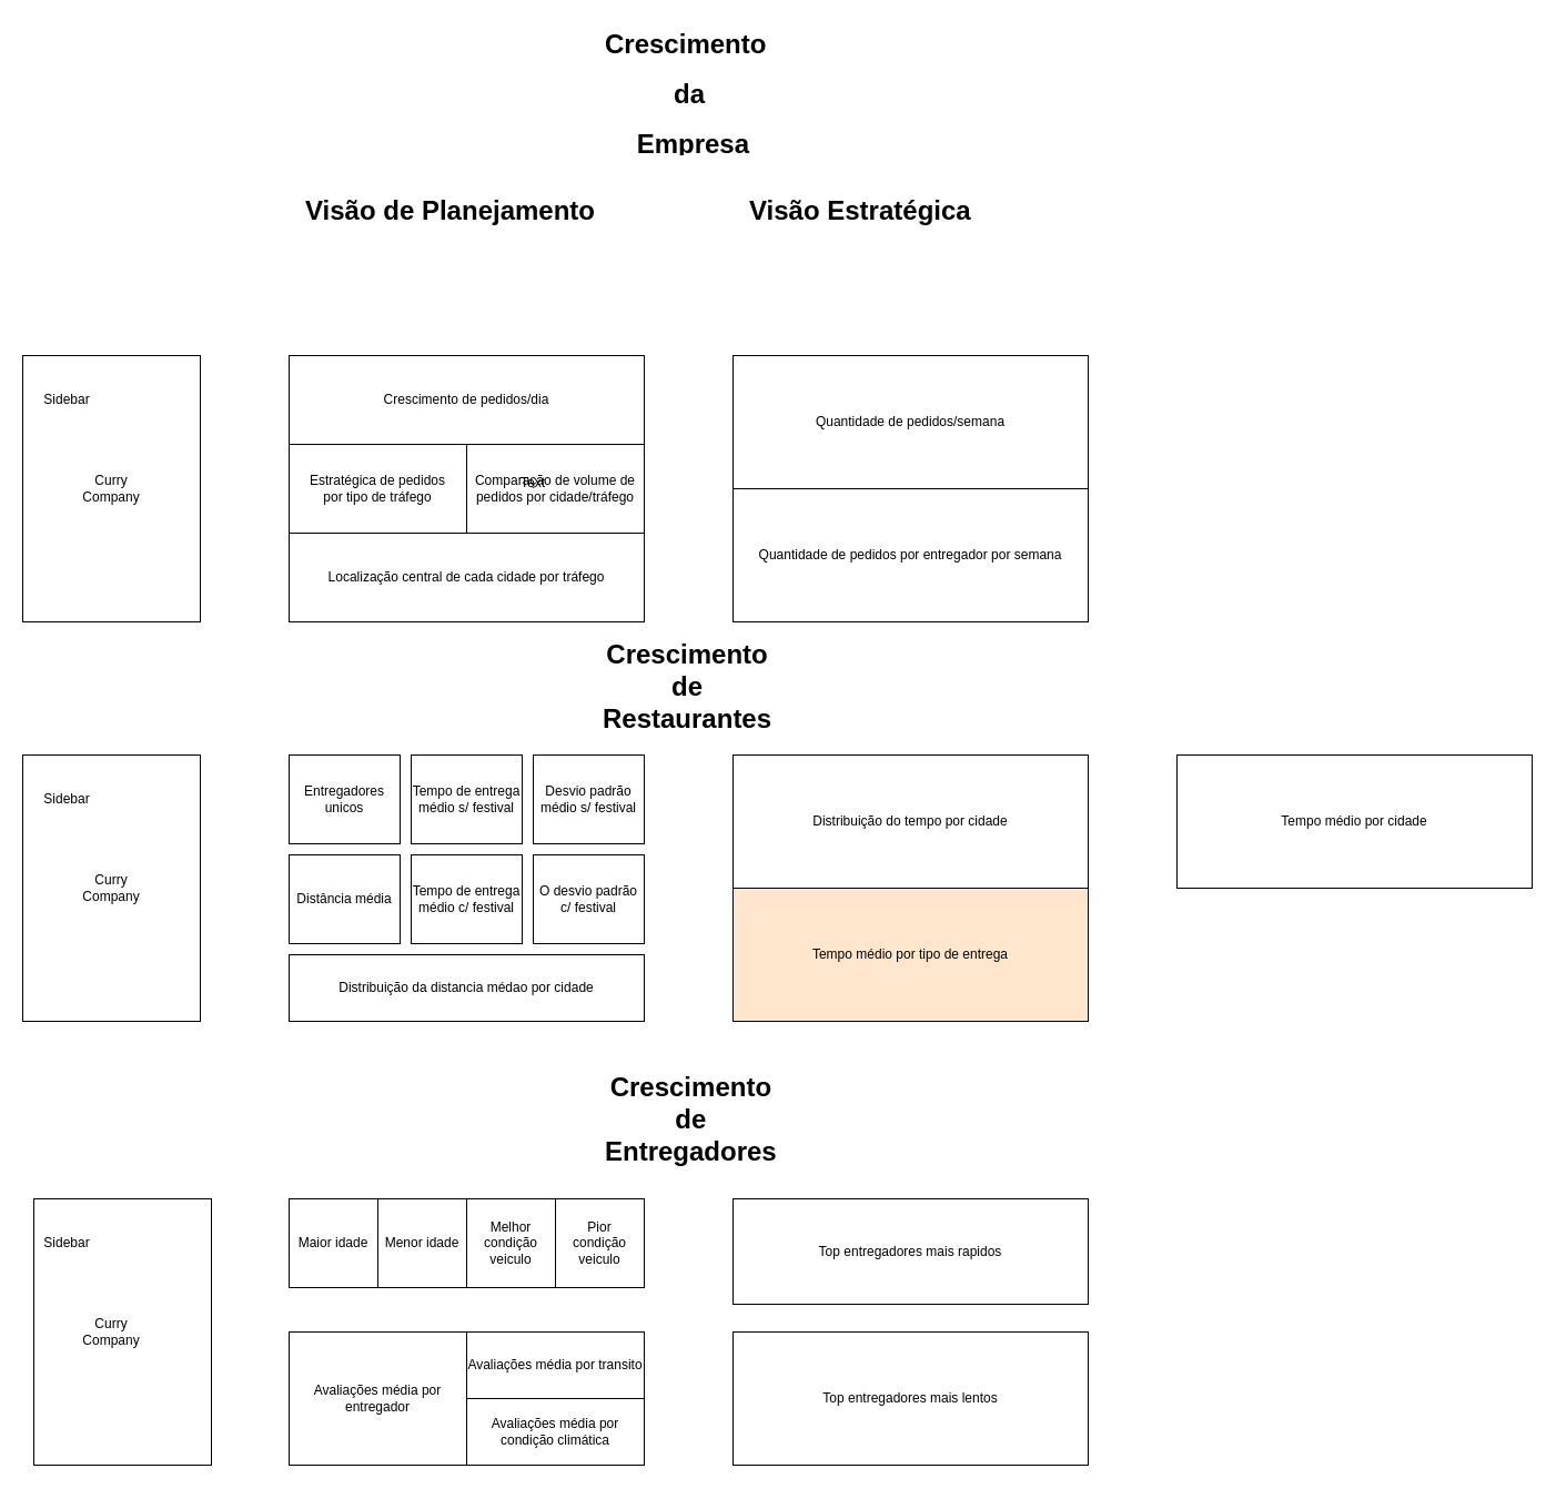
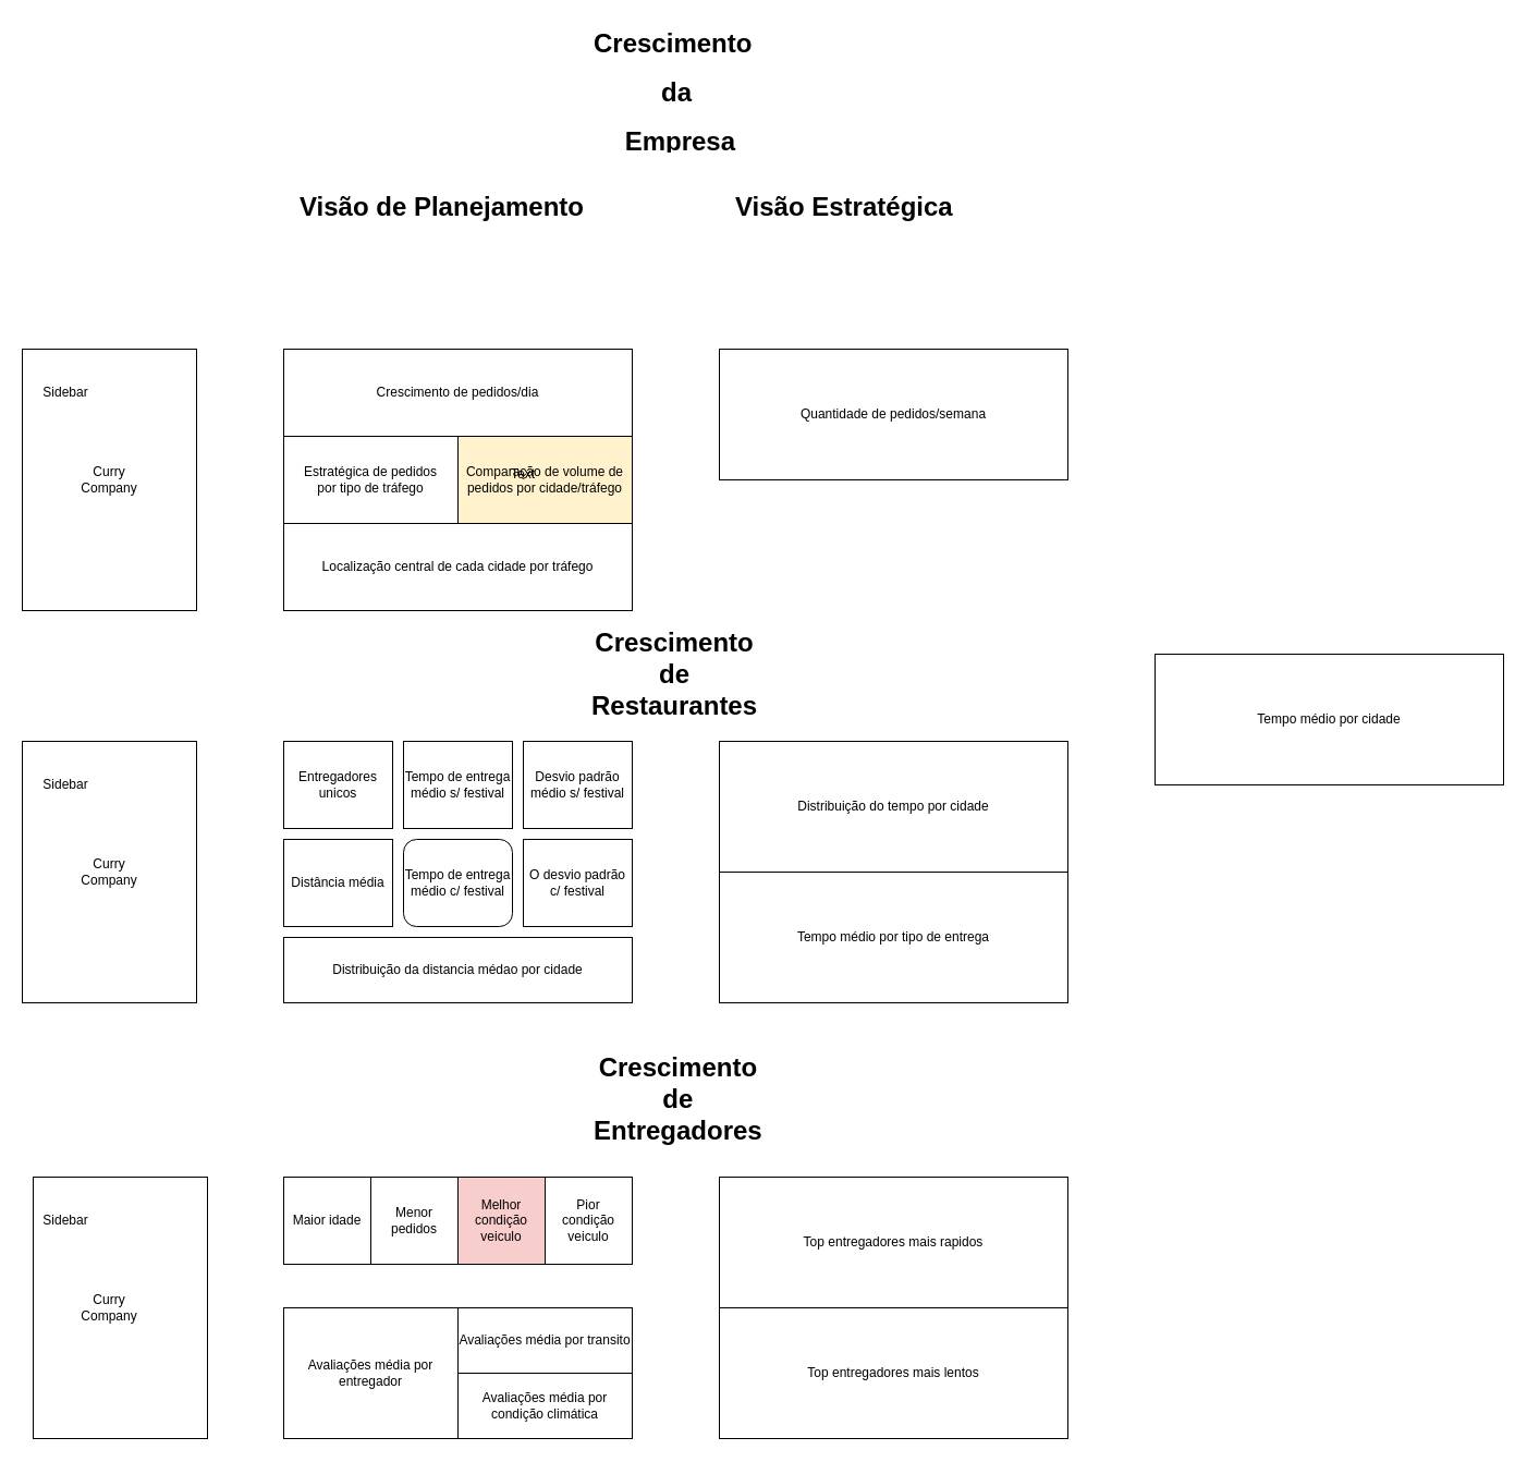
  <mxCell id="0" />
  <mxCell id="1" parent="0" />
  <mxCell id="2" value="" style="rounded=0;whiteSpace=wrap;html=1;" vertex="1" parent="1"><mxGeometry x="30" y="1080" width="160" height="240" as="geometry" /></mxCell>
  <mxCell id="3" value="Estratégica de pedidos&lt;br&gt;por tipo de tráfego" style="rounded=0;whiteSpace=wrap;html=1;" parent="1" vertex="1"><mxGeometry y="400" width="160" height="80" as="geometry" x="260" /></mxCell>
- <mxCell id="4" value="Comparação de volume de pedidos por cidade/tráfego" style="rounded=0;whiteSpace=wrap;html=1;" parent="1" vertex="1"><mxGeometry x="420" y="400" width="160" height="80" as="geometry" /></mxCell>
+ <mxCell id="4" value="Comparação de volume de pedidos por cidade/tráfego" style="rounded=0;whiteSpace=wrap;html=1;fillColor=#fff2cc;" parent="1" vertex="1"><mxGeometry x="420" y="400" width="160" height="80" as="geometry" /></mxCell>
  <mxCell id="5" value="Localização central de cada cidade por tráfego" style="rounded=0;whiteSpace=wrap;html=1;" parent="1" vertex="1"><mxGeometry y="480" width="320" height="80" as="geometry" x="260" /></mxCell>
  <mxCell id="6" value="Crescimento de pedidos/dia" style="rounded=0;whiteSpace=wrap;html=1;" parent="1" vertex="1"><mxGeometry y="320" width="320" height="80" as="geometry" x="260" /></mxCell>
  <mxCell id="7" value="Quantidade de pedidos/semana" style="rounded=0;whiteSpace=wrap;html=1;" parent="1" vertex="1"><mxGeometry x="660" y="320" width="320" height="120" as="geometry" /></mxCell>
- <mxCell id="8" value="Quantidade de pedidos por entregador por semana" style="rounded=0;whiteSpace=wrap;html=1;" parent="1" vertex="1"><mxGeometry x="660" y="440" width="320" height="120" as="geometry" /></mxCell>
  <mxCell id="9" value="" style="rounded=0;whiteSpace=wrap;html=1;" parent="1" vertex="1"><mxGeometry x="20" y="320" width="160" height="240" as="geometry" /></mxCell>
  <mxCell id="10" value="Curry Company" style="text;html=1;strokeColor=none;fillColor=none;align=center;verticalAlign=middle;whiteSpace=wrap;rounded=0;" parent="1" vertex="1"><mxGeometry x="70" y="425" width="60" height="30" as="geometry" /></mxCell>
  <mxCell id="11" value="Sidebar" style="text;html=1;strokeColor=none;fillColor=none;align=center;verticalAlign=middle;whiteSpace=wrap;rounded=0;" parent="1" vertex="1"><mxGeometry x="30" y="345" width="60" height="30" as="geometry" /></mxCell>
  <mxCell id="12" value="Text" style="text;html=1;strokeColor=none;fillColor=none;align=center;verticalAlign=middle;whiteSpace=wrap;rounded=0;" parent="1" vertex="1"><mxGeometry x="450" y="420" width="60" height="30" as="geometry" /></mxCell>
  <mxCell id="13" value="&lt;div align=&quot;center&quot;&gt;&lt;h1&gt;Crescimento&amp;nbsp;&lt;/h1&gt;&lt;h1&gt;da&lt;/h1&gt;&lt;h1&gt;&amp;nbsp;Empresa&lt;br&gt;&lt;/h1&gt;&lt;/div&gt;" style="text;html=1;strokeColor=none;fillColor=none;spacing=5;spacingTop=-20;whiteSpace=wrap;overflow=hidden;rounded=0;" parent="1" vertex="1"><mxGeometry x="540" y="20" width="166" height="120" as="geometry" /></mxCell>
  <mxCell id="14" value="&lt;div align=&quot;center&quot;&gt;&lt;h1&gt;Visão de Planejamento&lt;br&gt;&lt;/h1&gt;&lt;/div&gt;" style="text;html=1;strokeColor=none;fillColor=none;spacing=5;spacingTop=-20;whiteSpace=wrap;overflow=hidden;rounded=0;" parent="1" vertex="1"><mxGeometry x="270" y="170" width="300" height="50" as="geometry" /></mxCell>
  <mxCell id="15" value="&lt;div align=&quot;center&quot;&gt;&lt;h1&gt;Visão Estratégica&lt;br&gt;&lt;/h1&gt;&lt;/div&gt;" style="text;html=1;strokeColor=none;fillColor=none;spacing=5;spacingTop=-20;whiteSpace=wrap;overflow=hidden;rounded=0;" parent="1" vertex="1"><mxGeometry x="670" y="170" width="300" height="50" as="geometry" /></mxCell>
  <mxCell id="16" value="&lt;div align=&quot;center&quot;&gt;&lt;h1&gt;Crescimento&lt;br&gt; de&lt;br&gt;Restaurantes&lt;br&gt;&lt;/h1&gt;&lt;/div&gt;" style="text;html=1;strokeColor=none;fillColor=none;spacing=5;spacingTop=-20;whiteSpace=wrap;overflow=hidden;rounded=0;" parent="1" vertex="1"><mxGeometry x="538" y="570" width="170" height="110" as="geometry" /></mxCell>
  <mxCell id="17" value="Entregadores unicos" style="rounded=0;whiteSpace=wrap;html=1;" parent="1" vertex="1"><mxGeometry y="680" width="100" height="80" as="geometry" x="260" /></mxCell>
  <mxCell id="18" value="Distância média " style="rounded=0;whiteSpace=wrap;html=1;" parent="1" vertex="1"><mxGeometry y="770" width="100" height="80" as="geometry" x="260" /></mxCell>
  <mxCell id="19" value="Desvio padrão médio s/ festival" style="rounded=0;whiteSpace=wrap;html=1;" parent="1" vertex="1"><mxGeometry x="480" y="680" width="100" height="80" as="geometry" /></mxCell>
  <mxCell id="20" value="O desvio padrão c/ festival" style="rounded=0;whiteSpace=wrap;html=1;" parent="1" vertex="1"><mxGeometry x="480" y="770" width="100" height="80" as="geometry" /></mxCell>
  <mxCell id="21" value="Distribuição da distancia médao por cidade" style="rounded=0;whiteSpace=wrap;html=1;" parent="1" vertex="1"><mxGeometry y="860" width="320" height="60" as="geometry" x="260" /></mxCell>
  <mxCell id="22" value="" style="rounded=0;whiteSpace=wrap;html=1;" parent="1" vertex="1"><mxGeometry x="20" y="680" width="160" height="240" as="geometry" /></mxCell>
  <mxCell id="23" value="Curry Company" style="text;html=1;strokeColor=none;fillColor=none;align=center;verticalAlign=middle;whiteSpace=wrap;rounded=0;" parent="1" vertex="1"><mxGeometry x="70" y="785" width="60" height="30" as="geometry" /></mxCell>
  <mxCell id="24" value="Sidebar" style="text;html=1;strokeColor=none;fillColor=none;align=center;verticalAlign=middle;whiteSpace=wrap;rounded=0;" parent="1" vertex="1"><mxGeometry x="30" y="705" width="60" height="30" as="geometry" /></mxCell>
  <mxCell id="25" value="Distribuição do tempo por cidade" style="rounded=0;whiteSpace=wrap;html=1;" parent="1" vertex="1"><mxGeometry x="660" y="680" width="320" height="120" as="geometry" /></mxCell>
- <mxCell id="26" value="Tempo médio por tipo de entrega" style="rounded=0;whiteSpace=wrap;html=1;fillColor=#ffe6cc;" parent="1" vertex="1"><mxGeometry x="660" y="800" width="320" height="120" as="geometry" /></mxCell>
+ <mxCell id="26" value="Tempo médio por tipo de entrega" style="rounded=0;whiteSpace=wrap;html=1;" parent="1" vertex="1"><mxGeometry x="660" y="800" width="320" height="120" as="geometry" /></mxCell>
  <mxCell id="27" value="Maior idade" style="rounded=0;whiteSpace=wrap;html=1;" vertex="1" parent="1"><mxGeometry y="1080" width="80" height="80" as="geometry" x="260" /></mxCell>
  <mxCell id="28" value="Avaliações média por entregador" style="rounded=0;whiteSpace=wrap;html=1;" vertex="1" parent="1"><mxGeometry y="1200" width="160" height="120" as="geometry" x="260" /></mxCell>
- <mxCell id="29" value="Menor idade" style="rounded=0;whiteSpace=wrap;html=1;" vertex="1" parent="1"><mxGeometry x="340" y="1080" width="80" height="80" as="geometry" /></mxCell>
- <mxCell id="30" value="Melhor condição veiculo" style="rounded=0;whiteSpace=wrap;html=1;" vertex="1" parent="1"><mxGeometry x="420" y="1080" width="80" height="80" as="geometry" /></mxCell>
+ <mxCell id="29" value="Menor pedidos" style="rounded=0;whiteSpace=wrap;html=1;" vertex="1" parent="1"><mxGeometry x="340" y="1080" width="80" height="80" as="geometry" /></mxCell>
+ <mxCell id="30" value="Melhor condição veiculo" style="rounded=0;whiteSpace=wrap;html=1;fillColor=#f8cecc;" vertex="1" parent="1"><mxGeometry x="420" y="1080" width="80" height="80" as="geometry" /></mxCell>
  <mxCell id="31" value="Pior&lt;br&gt; condição veiculo" style="rounded=0;whiteSpace=wrap;html=1;" vertex="1" parent="1"><mxGeometry x="500" y="1080" width="80" height="80" as="geometry" /></mxCell>
  <mxCell id="32" value="Avaliações média por transito" style="rounded=0;whiteSpace=wrap;html=1;" vertex="1" parent="1"><mxGeometry x="420" y="1200" width="160" height="60" as="geometry" /></mxCell>
  <mxCell id="33" value="Avaliações média por condição climática" style="rounded=0;whiteSpace=wrap;html=1;" vertex="1" parent="1"><mxGeometry x="420" y="1260" width="160" height="60" as="geometry" /></mxCell>
  <mxCell id="34" value="Curry Company" style="text;html=1;strokeColor=none;fillColor=none;align=center;verticalAlign=middle;whiteSpace=wrap;rounded=0;" vertex="1" parent="1"><mxGeometry x="70" y="1185" width="60" height="30" as="geometry" /></mxCell>
  <mxCell id="35" value="Sidebar" style="text;html=1;strokeColor=none;fillColor=none;align=center;verticalAlign=middle;whiteSpace=wrap;rounded=0;" vertex="1" parent="1"><mxGeometry x="30" y="1105" width="60" height="30" as="geometry" /></mxCell>
- <mxCell id="36" value="Top entregadores mais rapidos" style="rounded=0;whiteSpace=wrap;html=1;" vertex="1" parent="1"><mxGeometry x="660" y="1080" width="320" height="95" as="geometry" /></mxCell>
+ <mxCell id="36" value="Top entregadores mais rapidos" style="rounded=0;whiteSpace=wrap;html=1;" vertex="1" parent="1"><mxGeometry x="660" y="1080" width="320" height="120" as="geometry" /></mxCell>
  <mxCell id="37" value="Top entregadores mais lentos" style="rounded=0;whiteSpace=wrap;html=1;" vertex="1" parent="1"><mxGeometry x="660" y="1200" width="320" height="120" as="geometry" /></mxCell>
  <mxCell id="38" value="&lt;div align=&quot;center&quot;&gt;&lt;h1&gt;Crescimento&lt;br&gt; de&lt;br&gt;Entregadores&lt;br&gt;&lt;/h1&gt;&lt;/div&gt;" style="text;html=1;strokeColor=none;fillColor=none;spacing=5;spacingTop=-20;whiteSpace=wrap;overflow=hidden;rounded=0;" vertex="1" parent="1"><mxGeometry x="540" y="960" width="170" height="110" as="geometry" /></mxCell>
  <mxCell id="39" value="Tempo de entrega médio s/ festival" style="rounded=0;whiteSpace=wrap;html=1;" vertex="1" parent="1"><mxGeometry x="370" y="680" width="100" height="80" as="geometry" /></mxCell>
- <mxCell id="40" value="Tempo de entrega médio c/ festival" style="rounded=0;whiteSpace=wrap;html=1;" vertex="1" parent="1"><mxGeometry x="370" y="770" width="100" height="80" as="geometry" /></mxCell>
- <mxCell id="41" value="Tempo médio por cidade" style="rounded=0;whiteSpace=wrap;html=1;" vertex="1" parent="1"><mxGeometry x="1060" y="680" width="320" height="120" as="geometry" /></mxCell>
+ <mxCell id="40" value="Tempo de entrega médio c/ festival" style="whiteSpace=wrap;html=1;rounded=1;" vertex="1" parent="1"><mxGeometry x="370" y="770" width="100" height="80" as="geometry" /></mxCell>
+ <mxCell id="41" value="Tempo médio por cidade" style="rounded=0;whiteSpace=wrap;html=1;" vertex="1" parent="1"><mxGeometry x="1060" y="600" width="320" height="120" as="geometry" /></mxCell>
